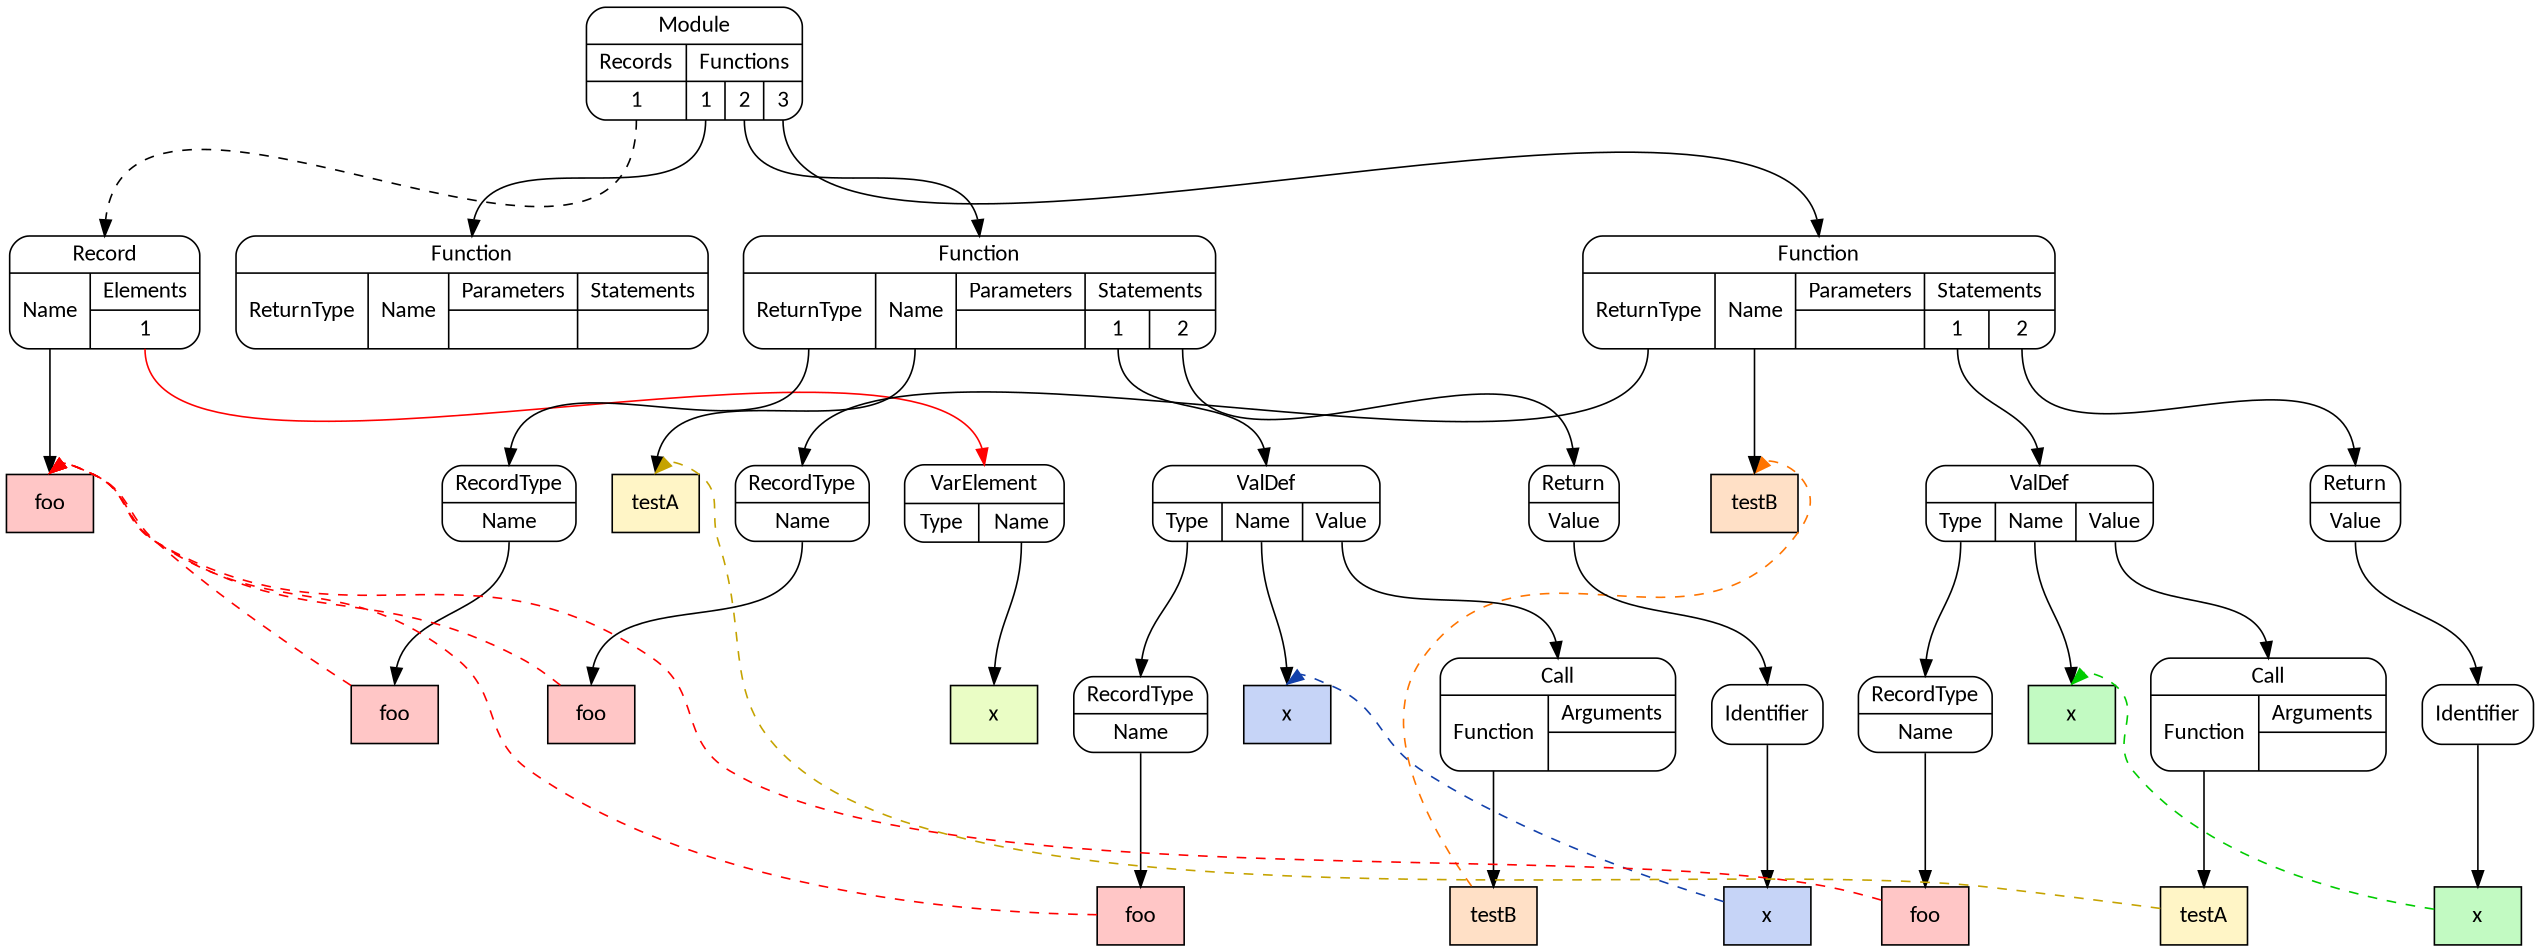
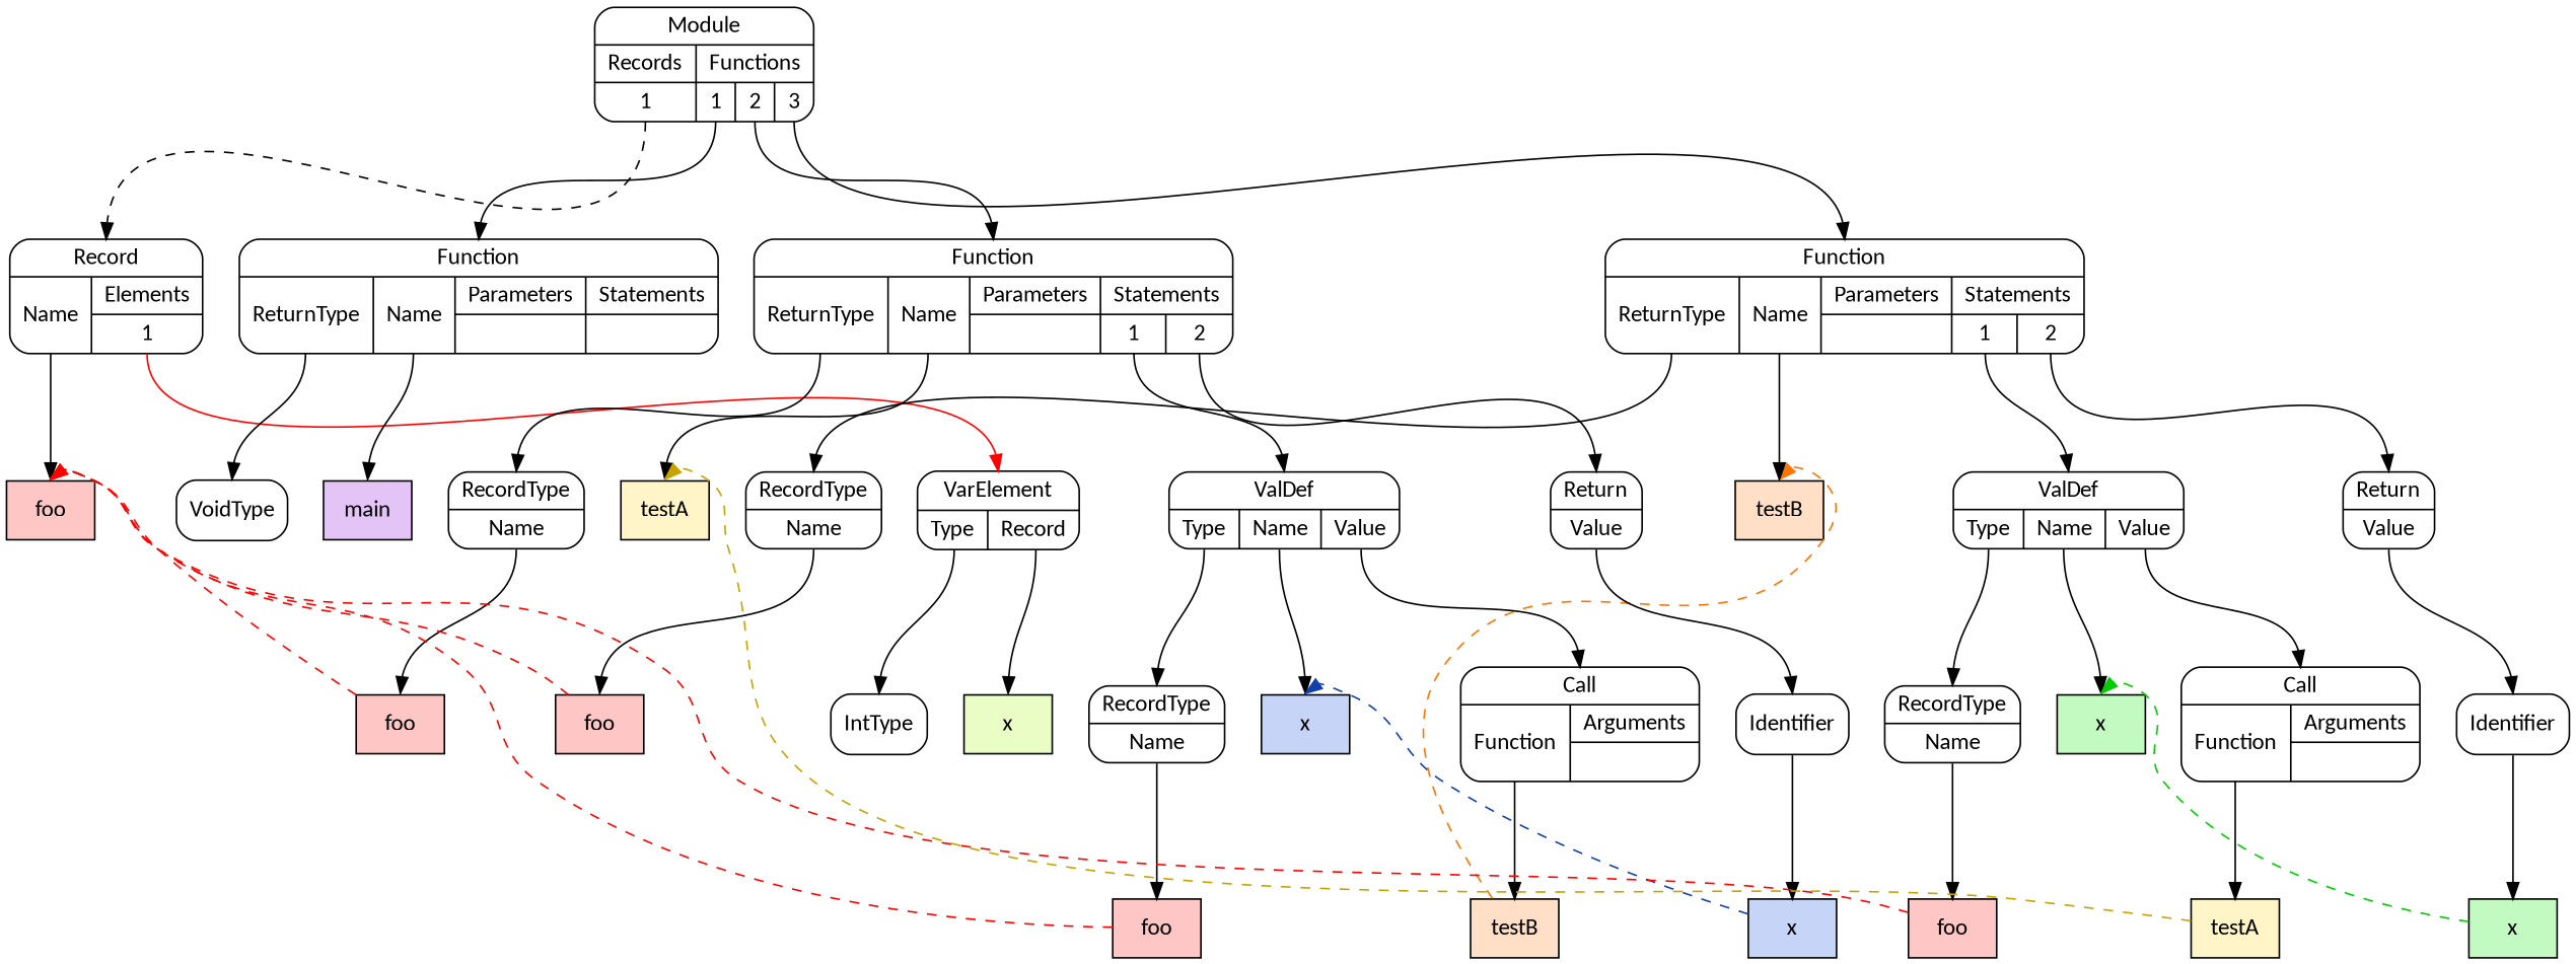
  digraph {
    nodesep=0.3
    ordering=out
    ranksep=1
    node [fillcolor=white fontname=Calibri shape=Mrecord style=filled]
    edge [headport=n tailport="p0:s"]
    n1 [fillcolor="#FFC6C6" label=foo shape=box]
+   n2 [label=IntType]
    n3 [fillcolor="#EAFDC5" label=x shape=box]
-   n4 [label="{VarElement|{<p0>Type|<p1>Name}}"]
+   n4 [label="{VarElement|{<p0>Type|<p1>Record}}"]
    n5 [label="{Record|{<p0>Name|{Elements|{<p1_0>1}}}}"]
+   n6 [label=VoidType]
+   n7 [fillcolor="#E4C3F7" label=main shape=box]
    n8 [label="{Function|{<p0>ReturnType|<p1>Name|{Parameters|{}}|{Statements|{}}}}"]
    n9 [fillcolor="#FFC6C6" label=foo shape=box]
    n10 [label="{RecordType|{<p0>Name}}"]
    n11 [fillcolor="#FFF5C6" label=testA shape=box]
    n12 [fillcolor="#FFC6C6" label=foo shape=box]
    n13 [label="{RecordType|{<p0>Name}}"]
    n14 [fillcolor="#C6D4F7" label=x shape=box]
    n15 [fillcolor="#FFE0C6" label=testB shape=box]
    n16 [fillcolor="#FFE0C6" label=testB shape=box]
    n17 [label="{Call|{<p0>Function|{Arguments|{}}}}"]
    n18 [label="{ValDef|{<p0>Type|<p1>Name|<p2>Value}}"]
    n19 [fillcolor="#C6D4F7" label=x shape=box]
    n20 [label=Identifier]
    n21 [label="{Return|{<p0>Value}}"]
    n22 [label="{Function|{<p0>ReturnType|<p1>Name|{Parameters|{}}|{Statements|{<p3_0>1|<p3_1>2}}}}"]
    n23 [fillcolor="#FFC6C6" label=foo shape=box]
    n24 [label="{RecordType|{<p0>Name}}"]
    n25 [fillcolor="#FFC6C6" label=foo shape=box]
    n26 [label="{RecordType|{<p0>Name}}"]
    n27 [fillcolor="#C2FAC2" label=x shape=box]
    n28 [fillcolor="#FFF5C6" label=testA shape=box]
    n29 [label="{Call|{<p0>Function|{Arguments|{}}}}"]
    n30 [label="{ValDef|{<p0>Type|<p1>Name|<p2>Value}}"]
    n31 [fillcolor="#C2FAC2" label=x shape=box]
    n32 [label=Identifier]
    n33 [label="{Return|{<p0>Value}}"]
    n34 [label="{Function|{<p0>ReturnType|<p1>Name|{Parameters|{}}|{Statements|{<p3_0>1|<p3_1>2}}}}"]
    n35 [label="{Module|{{Records|{<p0_0>1}}|{Functions|{<p1_0>1|<p1_1>2|<p1_2>3}}}}"]
+   n4 -> n2
    n4 -> n3 [tailport="p1:s"]
    n5 -> n1
    n5 -> n4 [color="#FF0000" tailport="p1_0:s"]
+   n8 -> n6
+   n8 -> n7 [tailport="p1:s"]
    n9 -> n1 [color="#FF0000" constraint=false style=dashed]
    n10 -> n9
    n12 -> n1 [color="#FF0000" constraint=false style=dashed]
    n13 -> n12
    n15 -> n16 [color="#FF7400" constraint=false style=dashed]
    n17 -> n15
    n18 -> n13
    n18 -> n14 [tailport="p1:s"]
    n18 -> n17 [tailport="p2:s"]
    n19 -> n14 [color="#1240AB" constraint=false style=dashed]
    n20 -> n19 [tailport=s]
    n21 -> n20
    n22 -> n10
    n22 -> n11 [tailport="p1:s"]
    n22 -> n18 [tailport="p3_0:s"]
    n22 -> n21 [tailport="p3_1:s"]
    n23 -> n1 [color="#FF0000" constraint=false style=dashed]
    n24 -> n23
    n25 -> n1 [color="#FF0000" constraint=false style=dashed]
    n26 -> n25
    n28 -> n11 [color="#C5A300" constraint=false style=dashed]
    n29 -> n28
    n30 -> n26
    n30 -> n27 [tailport="p1:s"]
    n30 -> n29 [tailport="p2:s"]
    n31 -> n27 [color="#00CC00" constraint=false style=dashed]
    n32 -> n31 [tailport=s]
    n33 -> n32
    n34 -> n16 [tailport="p1:s"]
    n34 -> n24
    n34 -> n30 [tailport="p3_0:s"]
    n34 -> n33 [tailport="p3_1:s"]
    n35 -> n5 [style=dashed tailport="p0_0:s"]
    n35 -> n8 [tailport="p1_0:s"]
    n35 -> n22 [tailport="p1_1:s"]
    n35 -> n34 [tailport="p1_2:s"]
  }
